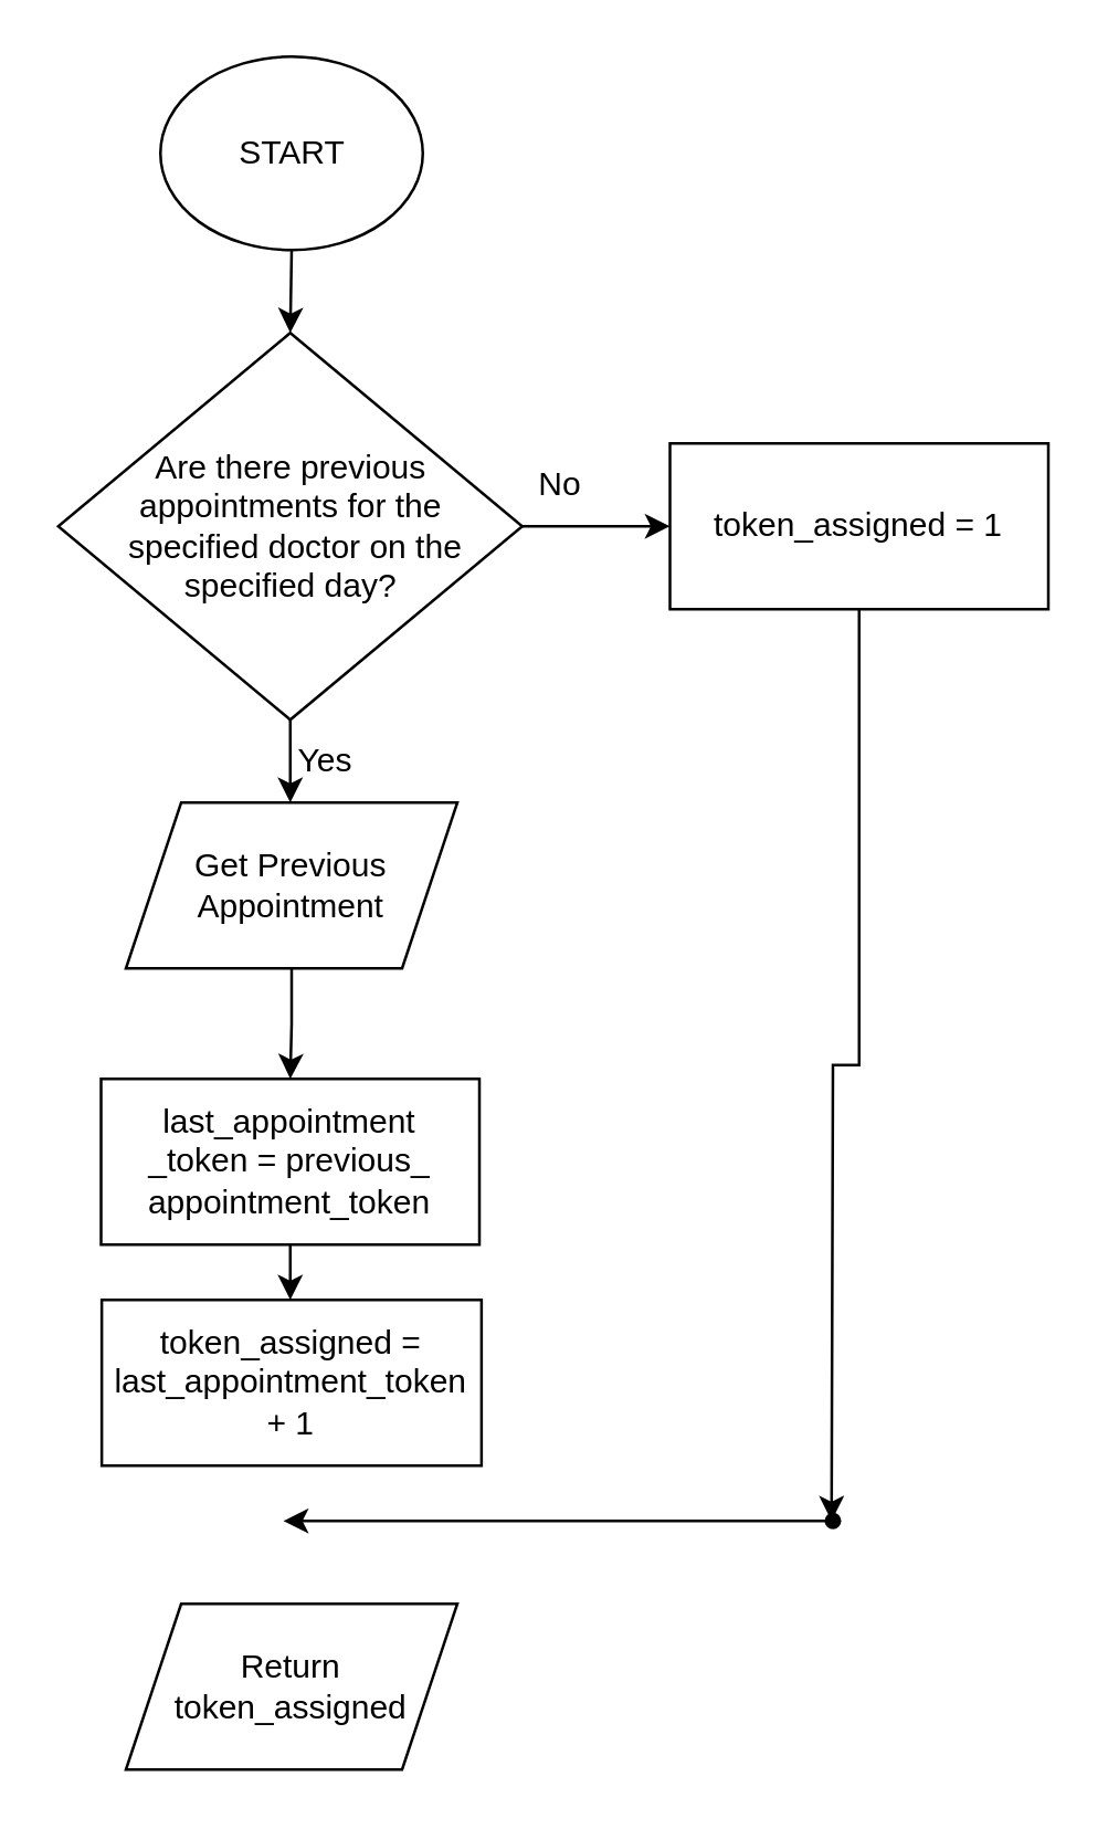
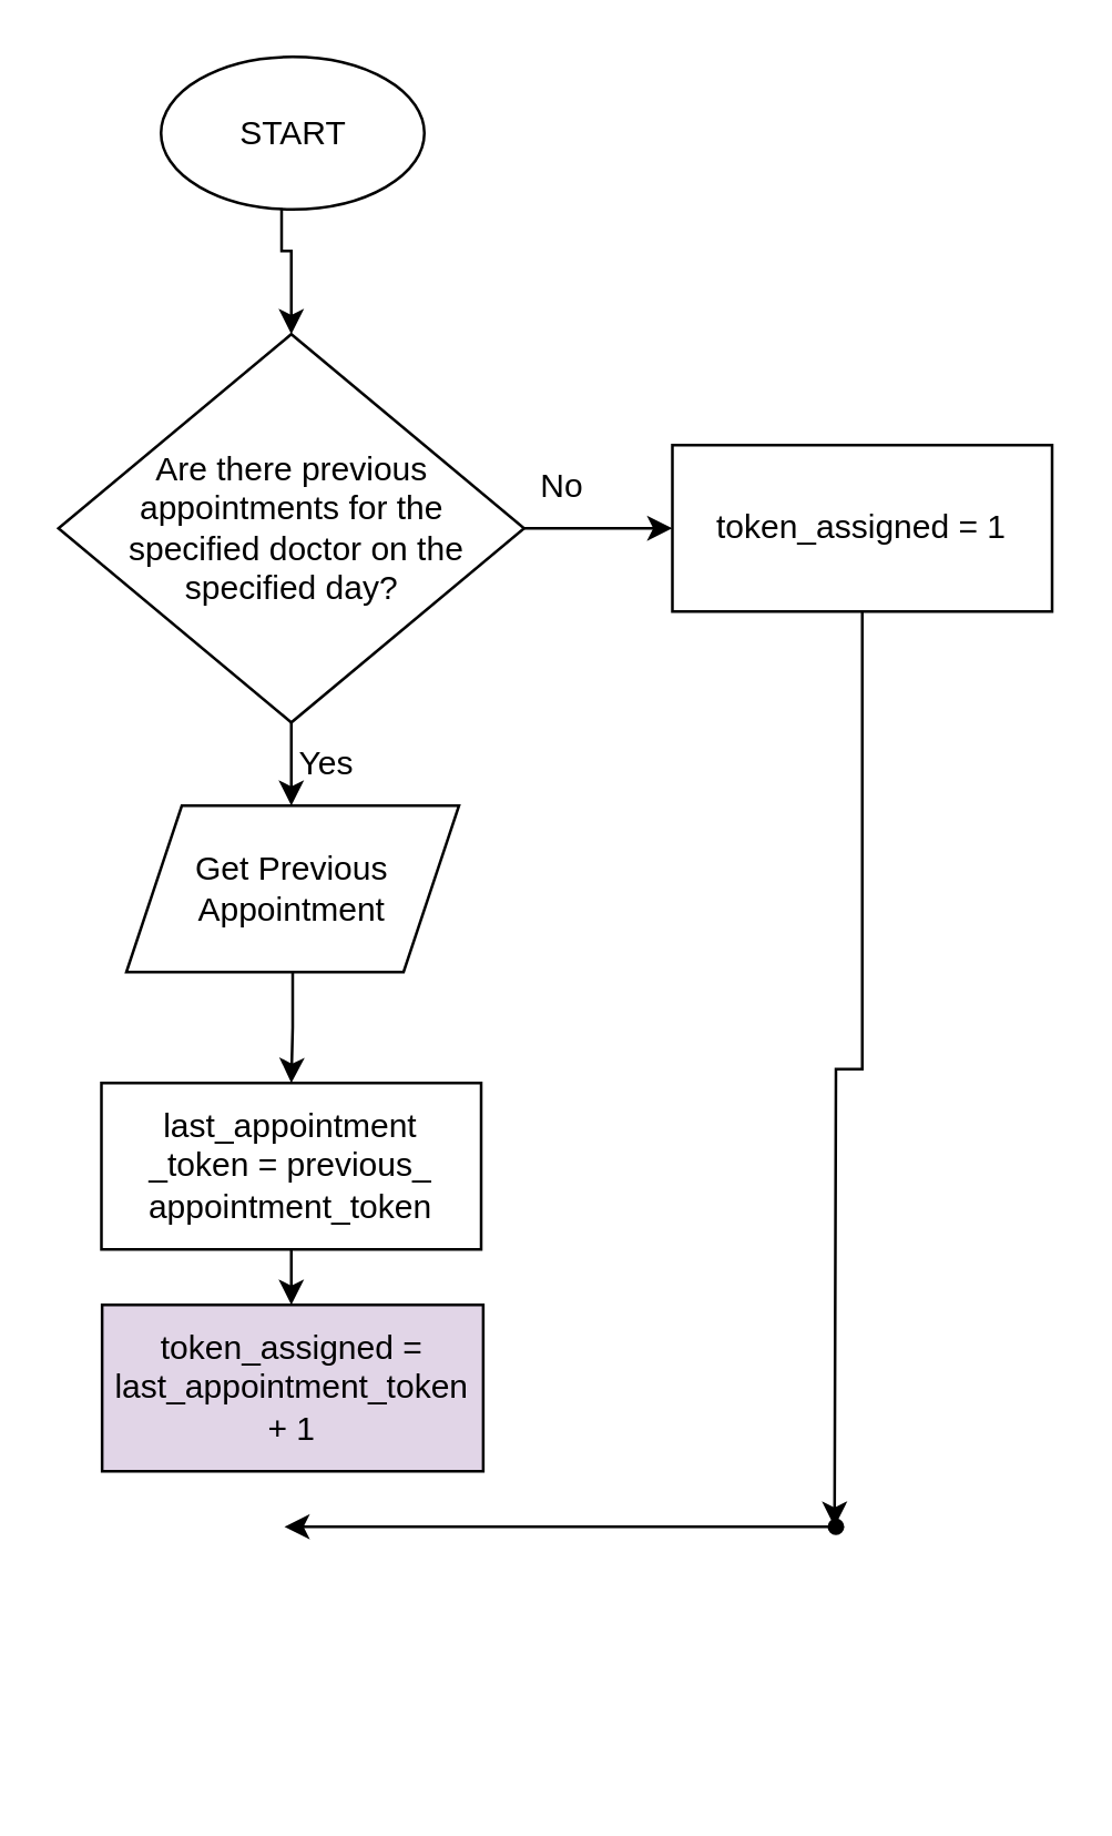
  <mxCell id="0" />
  <mxCell id="1" parent="0" />
  <mxCell id="2" style="edgeStyle=orthogonalEdgeStyle;rounded=0;orthogonalLoop=1;jettySize=auto;html=1;entryX=0.5;entryY=0;entryDx=0;entryDy=0;" edge="1" parent="1" source="3" target="6"><mxGeometry relative="1" as="geometry"><mxPoint x="104.5" y="100" as="targetPoint" /><Array as="points"><mxPoint x="101" y="90" /><mxPoint x="104" y="90" /></Array></mxGeometry></mxCell>
- <mxCell id="3" value="START" style="ellipse;whiteSpace=wrap;html=1;" vertex="1" parent="1"><mxGeometry x="57.5" y="20" width="95" height="70" as="geometry" /></mxCell>
+ <mxCell id="3" value="START" style="ellipse;whiteSpace=wrap;html=1;" vertex="1" parent="1"><mxGeometry x="57.5" y="20" width="95" height="55" as="geometry" /></mxCell>
  <mxCell id="4" style="edgeStyle=orthogonalEdgeStyle;rounded=0;orthogonalLoop=1;jettySize=auto;html=1;entryX=0;entryY=0.5;entryDx=0;entryDy=0;" edge="1" parent="1" source="6" target="14"><mxGeometry relative="1" as="geometry"><mxPoint x="232" y="170" as="targetPoint" /></mxGeometry></mxCell>
  <mxCell id="5" style="edgeStyle=orthogonalEdgeStyle;rounded=0;orthogonalLoop=1;jettySize=auto;html=1;" edge="1" parent="1" source="6"><mxGeometry relative="1" as="geometry"><mxPoint x="104.5" y="290" as="targetPoint" /></mxGeometry></mxCell>
  <mxCell id="6" value="Are there previous appointments for the&lt;div&gt;&amp;nbsp;specified doctor on the specified day?&lt;/div&gt;" style="rhombus;whiteSpace=wrap;html=1;" vertex="1" parent="1"><mxGeometry x="20.5" y="120" width="168" height="140" as="geometry" /></mxCell>
  <mxCell id="7" value="No" style="text;html=1;align=center;verticalAlign=middle;resizable=0;points=[];autosize=1;strokeColor=none;fillColor=none;" vertex="1" parent="1"><mxGeometry x="182" y="160" width="40" height="30" as="geometry" /></mxCell>
  <mxCell id="8" value="Yes" style="text;html=1;align=center;verticalAlign=middle;resizable=0;points=[];autosize=1;strokeColor=none;fillColor=none;" vertex="1" parent="1"><mxGeometry x="97" y="260" width="40" height="30" as="geometry" /></mxCell>
  <mxCell id="9" value="" style="edgeStyle=orthogonalEdgeStyle;rounded=0;orthogonalLoop=1;jettySize=auto;html=1;" edge="1" parent="1" source="10" target="12"><mxGeometry relative="1" as="geometry" /></mxCell>
  <mxCell id="10" value="Get Previous Appointment" style="shape=parallelogram;perimeter=parallelogramPerimeter;whiteSpace=wrap;html=1;fixedSize=1;" vertex="1" parent="1"><mxGeometry x="45" y="290" width="120" height="60" as="geometry" /></mxCell>
  <mxCell id="11" value="" style="edgeStyle=orthogonalEdgeStyle;rounded=0;orthogonalLoop=1;jettySize=auto;html=1;" edge="1" parent="1" source="12" target="15"><mxGeometry relative="1" as="geometry" /></mxCell>
  <mxCell id="12" value="last_appointment&lt;div&gt;_token = previous_&lt;/div&gt;&lt;div&gt;appointment_token&lt;/div&gt;" style="whiteSpace=wrap;html=1;" vertex="1" parent="1"><mxGeometry x="36" y="390" width="137" height="60" as="geometry" /></mxCell>
  <mxCell id="13" style="edgeStyle=orthogonalEdgeStyle;rounded=0;orthogonalLoop=1;jettySize=auto;html=1;" edge="1" parent="1" source="14"><mxGeometry relative="1" as="geometry"><mxPoint x="300.5" y="550" as="targetPoint" /></mxGeometry></mxCell>
  <mxCell id="14" value="&lt;div&gt;token_assigned = 1&lt;/div&gt;" style="whiteSpace=wrap;html=1;" vertex="1" parent="1"><mxGeometry x="242" y="160" width="137" height="60" as="geometry" /></mxCell>
- <mxCell id="15" value="token_assigned = last_appointment_token&lt;div&gt;+ 1&lt;/div&gt;" style="whiteSpace=wrap;html=1;" vertex="1" parent="1"><mxGeometry x="36.25" y="470" width="137.5" height="60" as="geometry" /></mxCell>
- <mxCell id="16" value="Return&lt;div&gt;token_assigned&lt;/div&gt;" style="shape=parallelogram;perimeter=parallelogramPerimeter;whiteSpace=wrap;html=1;fixedSize=1;" vertex="1" parent="1"><mxGeometry x="45" y="580" width="120" height="60" as="geometry" /></mxCell>
+ <mxCell id="15" value="token_assigned = last_appointment_token&lt;div&gt;+ 1&lt;/div&gt;" style="whiteSpace=wrap;html=1;fillColor=#e1d5e7;" vertex="1" parent="1"><mxGeometry x="36.25" y="470" width="137.5" height="60" as="geometry" /></mxCell>
  <mxCell id="17" value="" style="endArrow=classic;html=1;rounded=0;" edge="1" parent="1" source="18"><mxGeometry width="50" height="50" relative="1" as="geometry"><mxPoint x="182" y="570" as="sourcePoint" /><mxPoint x="102" y="550" as="targetPoint" /></mxGeometry></mxCell>
  <mxCell id="18" value="" style="shape=waypoint;sketch=0;fillStyle=solid;size=6;pointerEvents=1;points=[];fillColor=none;resizable=0;rotatable=0;perimeter=centerPerimeter;snapToPoint=1;" vertex="1" parent="1"><mxGeometry x="291" y="540" width="20" height="20" as="geometry" /></mxCell>
